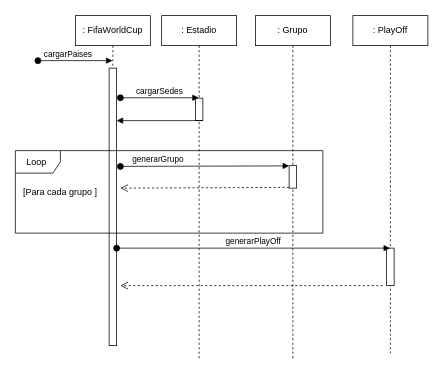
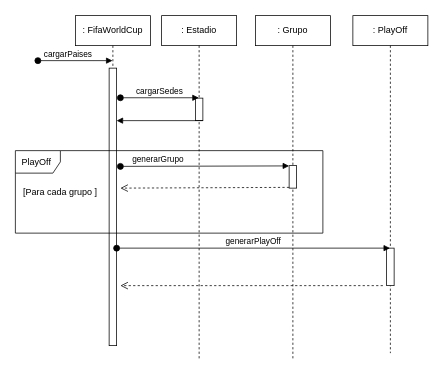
  <mxCell id="0" />
  <mxCell id="1" parent="0" />
  <mxCell id="2" value=": FifaWorldCup" style="shape=umlLifeline;perimeter=lifelinePerimeter;whiteSpace=wrap;html=1;container=1;collapsible=0;recursiveResize=0;outlineConnect=0;" vertex="1" parent="1"><mxGeometry x="100" y="20" width="100" height="300" as="geometry" /></mxCell>
  <mxCell id="3" value="[Para cada grupo ]" style="text;html=1;strokeColor=none;fillColor=none;align=center;verticalAlign=middle;whiteSpace=wrap;rounded=0;" vertex="1" parent="2"><mxGeometry x="-80" y="220" width="120" height="30" as="geometry" /></mxCell>
  <mxCell id="4" value="cargarPaises" style="html=1;verticalAlign=bottom;startArrow=oval;startFill=1;endArrow=block;startSize=8;rounded=0;" edge="1" parent="1" target="2"><mxGeometry x="-0.196" width="60" relative="1" as="geometry"><mxPoint x="50" y="80" as="sourcePoint" /><mxPoint x="110" y="80" as="targetPoint" /><mxPoint as="offset" /></mxGeometry></mxCell>
  <mxCell id="5" value=": Estadio" style="shape=umlLifeline;perimeter=lifelinePerimeter;whiteSpace=wrap;html=1;container=1;collapsible=0;recursiveResize=0;outlineConnect=0;" vertex="1" parent="1"><mxGeometry x="215" y="20" width="100" height="460" as="geometry" /></mxCell>
  <mxCell id="6" value="" style="html=1;points=[];perimeter=orthogonalPerimeter;" vertex="1" parent="5"><mxGeometry x="45" y="110" width="10" height="30" as="geometry" /></mxCell>
  <mxCell id="7" value="" style="html=1;points=[];perimeter=orthogonalPerimeter;" vertex="1" parent="1"><mxGeometry x="145" y="90" width="10" height="370" as="geometry" /></mxCell>
  <mxCell id="8" value="cargarSedes" style="html=1;verticalAlign=bottom;startArrow=oval;startFill=1;endArrow=block;startSize=8;rounded=0;" edge="1" parent="1" target="5"><mxGeometry width="60" relative="1" as="geometry"><mxPoint x="160" y="129.5" as="sourcePoint" /><mxPoint x="220" y="130" as="targetPoint" /></mxGeometry></mxCell>
  <mxCell id="9" value="" style="html=1;verticalAlign=bottom;endArrow=block;rounded=0;" edge="1" parent="1" target="7"><mxGeometry width="80" relative="1" as="geometry"><mxPoint x="270" y="160" as="sourcePoint" /><mxPoint x="190" y="160" as="targetPoint" /></mxGeometry></mxCell>
  <mxCell id="10" value=": Grupo" style="shape=umlLifeline;perimeter=lifelinePerimeter;whiteSpace=wrap;html=1;container=1;collapsible=0;recursiveResize=0;outlineConnect=0;" vertex="1" parent="1"><mxGeometry x="340" y="20" width="100" height="460" as="geometry" /></mxCell>
- <mxCell id="11" value="Loop&amp;nbsp;" style="shape=umlFrame;whiteSpace=wrap;html=1;" vertex="1" parent="1"><mxGeometry x="20" y="200" width="410" height="110" as="geometry" /></mxCell>
+ <mxCell id="11" value="PlayOff&amp;nbsp;" style="shape=umlFrame;whiteSpace=wrap;html=1;" vertex="1" parent="1"><mxGeometry x="20" y="200" width="410" height="110" as="geometry" /></mxCell>
  <mxCell id="12" value="" style="html=1;points=[];perimeter=orthogonalPerimeter;" vertex="1" parent="1"><mxGeometry x="385" y="220" width="10" height="30" as="geometry" /></mxCell>
  <mxCell id="13" value="generarGrupo" style="html=1;verticalAlign=bottom;startArrow=oval;startFill=1;endArrow=block;startSize=8;rounded=0;entryX=0;entryY=0.013;entryDx=0;entryDy=0;entryPerimeter=0;" edge="1" parent="1" target="12"><mxGeometry x="-0.556" width="60" relative="1" as="geometry"><mxPoint x="160" y="221" as="sourcePoint" /><mxPoint x="230" y="220" as="targetPoint" /><mxPoint as="offset" /></mxGeometry></mxCell>
  <mxCell id="14" value="" style="html=1;verticalAlign=bottom;endArrow=open;dashed=1;endSize=8;rounded=0;" edge="1" parent="1"><mxGeometry x="-0.333" y="1" relative="1" as="geometry"><mxPoint x="385" y="249" as="sourcePoint" /><mxPoint x="160" y="250" as="targetPoint" /><mxPoint as="offset" /></mxGeometry></mxCell>
  <mxCell id="15" value=": PlayOff" style="shape=umlLifeline;perimeter=lifelinePerimeter;whiteSpace=wrap;html=1;container=1;collapsible=0;recursiveResize=0;outlineConnect=0;" vertex="1" parent="1"><mxGeometry x="470" y="20" width="100" height="450" as="geometry" /></mxCell>
  <mxCell id="16" value="" style="html=1;points=[];perimeter=orthogonalPerimeter;" vertex="1" parent="15"><mxGeometry x="45" y="310" width="10" height="50" as="geometry" /></mxCell>
  <mxCell id="17" value="" style="html=1;verticalAlign=bottom;endArrow=open;dashed=1;endSize=8;rounded=0;" edge="1" parent="15"><mxGeometry x="0.029" relative="1" as="geometry"><mxPoint x="40" y="360" as="sourcePoint" /><mxPoint x="-310" y="360" as="targetPoint" /><mxPoint as="offset" /></mxGeometry></mxCell>
  <mxCell id="18" value="generarPlayOff" style="html=1;verticalAlign=bottom;startArrow=oval;startFill=1;endArrow=block;startSize=8;rounded=0;" edge="1" parent="1" target="15"><mxGeometry width="60" relative="1" as="geometry"><mxPoint x="155" y="330" as="sourcePoint" /><mxPoint x="215" y="330" as="targetPoint" /></mxGeometry></mxCell>
